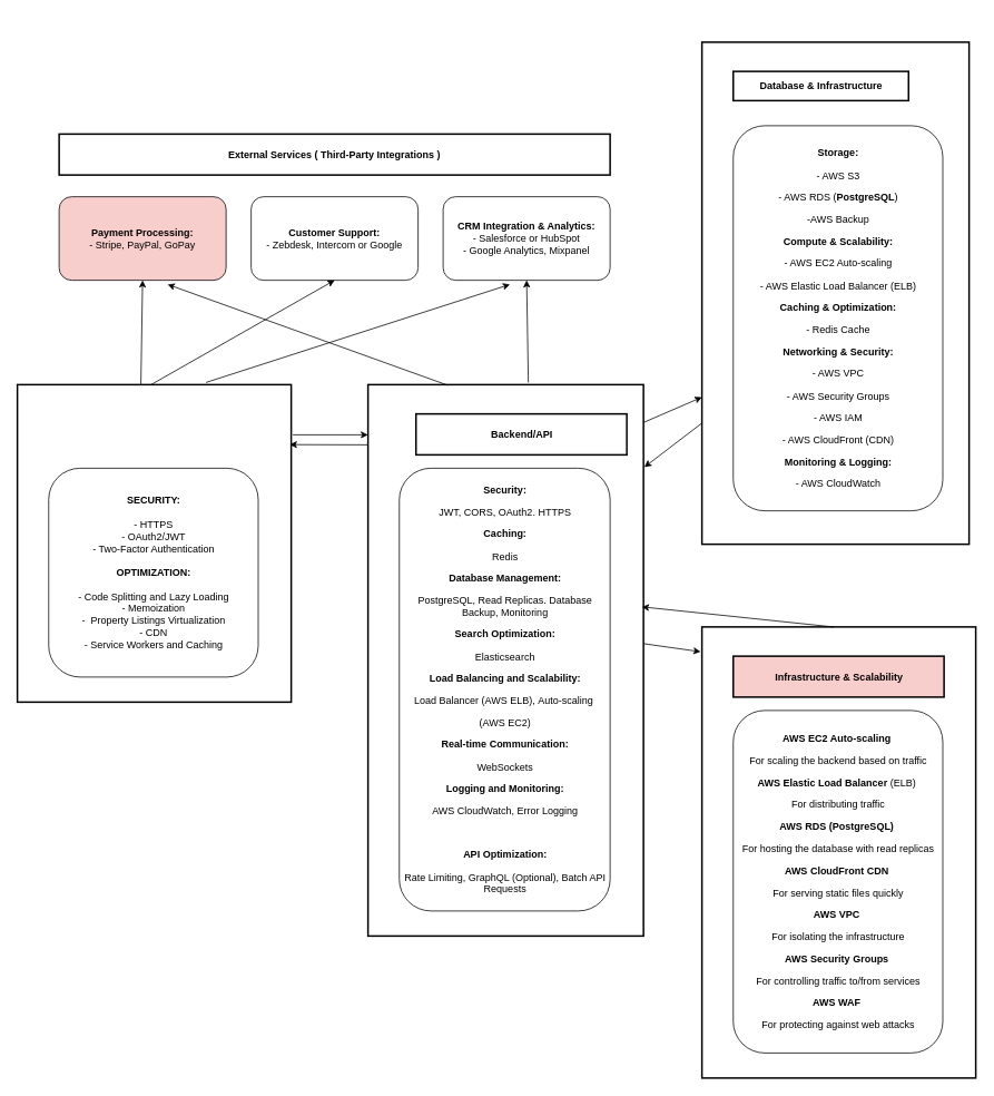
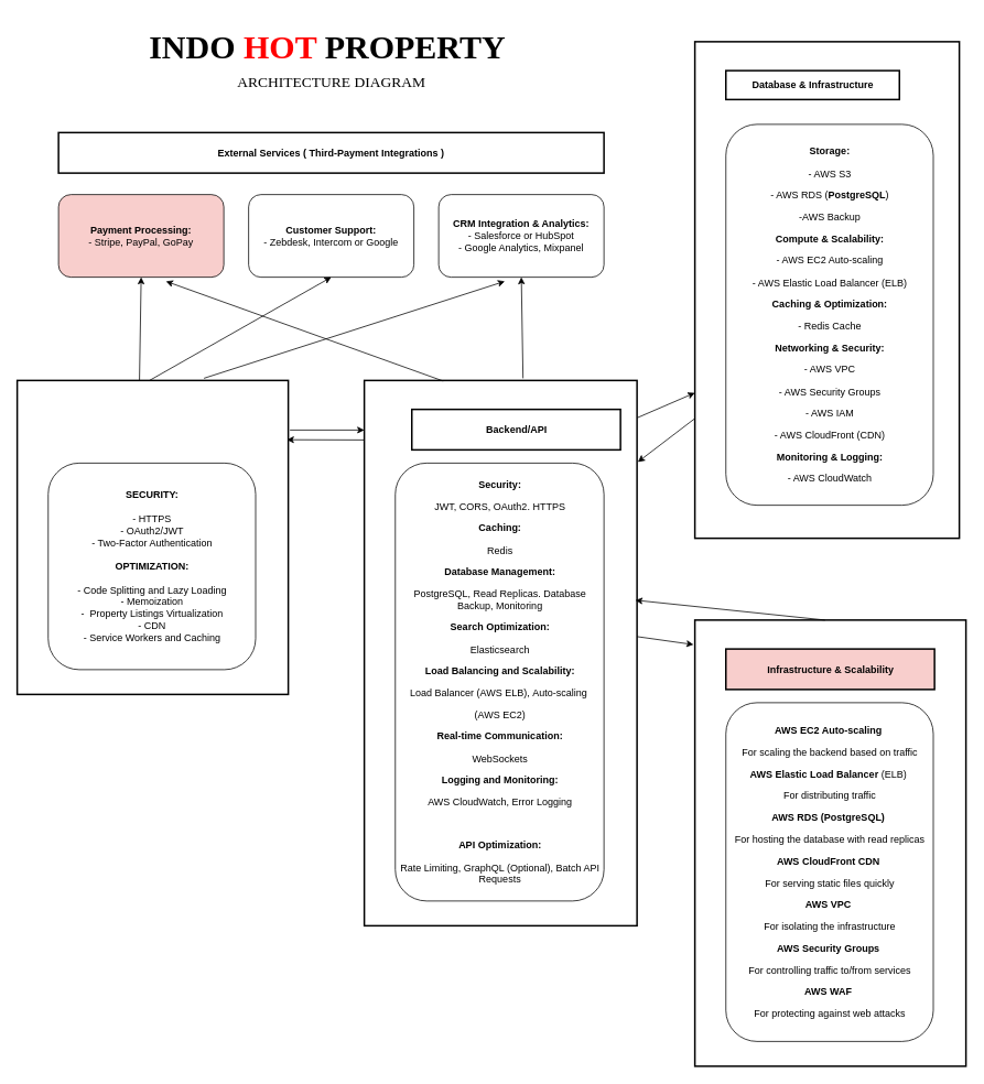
  <mxCell id="0" />
  <mxCell id="1" parent="0" />
  <mxCell id="2" value="&#10;" style="whiteSpace=wrap;strokeWidth=2;" parent="1" vertex="1"><mxGeometry x="20" y="460" width="328" height="380" as="geometry" /></mxCell>
  <mxCell id="3" value="&lt;b&gt;SECURITY:&lt;/b&gt;&lt;div&gt;&lt;b&gt;&lt;br&gt;&lt;/b&gt;&lt;div&gt;- HTTPS&lt;br&gt;- OAuth2/JWT&lt;div&gt;- Two-Factor Authentication&lt;br&gt;&lt;br&gt;&lt;b&gt;OPTIMIZATION:&lt;/b&gt;&lt;/div&gt;&lt;div&gt;&lt;b&gt;&lt;br&gt;&lt;/b&gt;&lt;/div&gt;&lt;div&gt;&lt;span style=&quot;background-color: initial;&quot;&gt;- Code Splitting and Lazy Loading&lt;/span&gt;&lt;div&gt;-&amp;nbsp;Memoization&lt;div&gt;-&amp;nbsp; Property Listings Virtualization&lt;/div&gt;&lt;div&gt;- CDN&lt;/div&gt;&lt;div&gt;-&amp;nbsp;Service Workers and Caching&lt;/div&gt;&lt;/div&gt;&lt;/div&gt;&lt;/div&gt;&lt;/div&gt;" style="rounded=1;whiteSpace=wrap;html=1;" parent="1" vertex="1"><mxGeometry x="57.5" y="560" width="251" height="250" as="geometry" /></mxCell>
  <mxCell id="4" style="edgeStyle=orthogonalEdgeStyle;rounded=0;orthogonalLoop=1;jettySize=auto;html=1;exitX=0.5;exitY=1;exitDx=0;exitDy=0;" parent="1" source="2" target="2" edge="1"><mxGeometry relative="1" as="geometry" /></mxCell>
  <mxCell id="5" value="&#10;" style="whiteSpace=wrap;strokeWidth=2;" parent="1" vertex="1"><mxGeometry x="440" y="460" width="330" height="660" as="geometry" /></mxCell>
  <mxCell id="6" value="Backend/API" style="whiteSpace=wrap;strokeWidth=2;fontStyle=1" parent="1" vertex="1"><mxGeometry x="497.5" y="495" width="252.5" height="49" as="geometry" /></mxCell>
  <mxCell id="7" value="&lt;p data-pm-slice=&quot;0 0 []&quot;&gt;&lt;b&gt;Security:&lt;/b&gt;&lt;/p&gt;&lt;p&gt;JWT,&amp;nbsp;&lt;span style=&quot;background-color: initial;&quot;&gt;CORS,&amp;nbsp;&lt;/span&gt;&lt;span style=&quot;background-color: initial;&quot;&gt;OAuth2.&amp;nbsp;&lt;/span&gt;&lt;span style=&quot;background-color: initial;&quot;&gt;HTTPS&lt;/span&gt;&lt;/p&gt;&lt;p&gt;&lt;/p&gt;&lt;p&gt;&lt;b&gt;Caching:&lt;/b&gt;&lt;/p&gt;&lt;p&gt;Redis&lt;/p&gt;&lt;p&gt;&lt;/p&gt;&lt;p&gt;&lt;b&gt;Database Management:&lt;/b&gt;&lt;/p&gt;&lt;p&gt;PostgreSQL,&amp;nbsp;&lt;span style=&quot;background-color: initial;&quot;&gt;Read Replicas.&amp;nbsp;&lt;/span&gt;&lt;span style=&quot;background-color: initial;&quot;&gt;Database Backup, Monitoring&lt;/span&gt;&lt;/p&gt;&lt;p&gt;&lt;/p&gt;&lt;p&gt;&lt;b&gt;Search Optimization:&lt;/b&gt;&lt;/p&gt;&lt;p&gt;Elasticsearch&lt;/p&gt;&lt;p&gt;&lt;/p&gt;&lt;p&gt;&lt;b&gt;Load Balancing and Scalability:&lt;/b&gt;&lt;/p&gt;&lt;p&gt;Load Balancer (AWS ELB),&amp;nbsp;&lt;span style=&quot;background-color: initial;&quot;&gt;Auto-scaling&amp;nbsp;&lt;/span&gt;&lt;/p&gt;&lt;p&gt;&lt;span style=&quot;background-color: initial;&quot;&gt;(AWS EC2)&lt;/span&gt;&lt;/p&gt;&lt;p&gt;&lt;/p&gt;&lt;p&gt;&lt;b&gt;Real-time Communication:&lt;/b&gt;&lt;/p&gt;&lt;p&gt;WebSockets&lt;/p&gt;&lt;p&gt;&lt;/p&gt;&lt;p&gt;&lt;b&gt;Logging and Monitoring:&lt;/b&gt;&lt;/p&gt;&lt;p&gt;AWS CloudWatch,&amp;nbsp;&lt;span style=&quot;background-color: initial;&quot;&gt;Error Logging&lt;/span&gt;&lt;/p&gt;&lt;p&gt;&lt;br&gt;&lt;/p&gt;&lt;p&gt;&lt;b&gt;API Optimization:&lt;/b&gt;&lt;/p&gt;&lt;p&gt;Rate Limiting,&amp;nbsp;&lt;span style=&quot;background-color: initial;&quot;&gt;GraphQL (Optional),&amp;nbsp;&lt;/span&gt;&lt;span style=&quot;background-color: initial;&quot;&gt;Batch API Requests&lt;/span&gt;&lt;/p&gt;" style="rounded=1;whiteSpace=wrap;html=1;" parent="1" vertex="1"><mxGeometry x="477.5" y="560" width="252.5" height="530" as="geometry" /></mxCell>
  <mxCell id="8" style="edgeStyle=orthogonalEdgeStyle;rounded=0;orthogonalLoop=1;jettySize=auto;html=1;exitX=0.5;exitY=1;exitDx=0;exitDy=0;" parent="1" source="5" target="5" edge="1"><mxGeometry relative="1" as="geometry" /></mxCell>
  <mxCell id="9" value="" style="endArrow=classic;html=1;rounded=0;" parent="1" edge="1"><mxGeometry width="50" height="50" relative="1" as="geometry"><mxPoint x="350" y="520" as="sourcePoint" /><mxPoint x="440" y="520" as="targetPoint" /></mxGeometry></mxCell>
  <mxCell id="10" value="&#10;" style="whiteSpace=wrap;strokeWidth=2;" parent="1" vertex="1"><mxGeometry x="840" y="50" width="320" height="601" as="geometry" /></mxCell>
  <mxCell id="11" value="Database &amp; Infrastructure" style="whiteSpace=wrap;strokeWidth=2;fontStyle=1" parent="1" vertex="1"><mxGeometry x="877.5" y="85" width="210" height="35" as="geometry" /></mxCell>
  <mxCell id="12" value="&lt;p data-pm-slice=&quot;0 0 []&quot;&gt;&lt;b&gt;Storage:&lt;/b&gt;&lt;/p&gt;&lt;p&gt;&lt;/p&gt;&lt;p&gt;- AWS S3&lt;/p&gt;&lt;p&gt;- AWS RDS (&lt;b&gt;PostgreSQL&lt;/b&gt;)&lt;/p&gt;&lt;p&gt;-AWS Backup&lt;/p&gt;&lt;p&gt;&lt;b&gt;Compute &amp;amp; Scalability:&lt;/b&gt;&lt;/p&gt;&lt;p&gt;&lt;/p&gt;&lt;p&gt;- AWS EC2 Auto-scaling&lt;/p&gt;&lt;p&gt;- AWS Elastic Load Balancer (ELB)&lt;/p&gt;&lt;p&gt;&lt;b&gt;Caching &amp;amp; Optimization:&lt;/b&gt;&lt;/p&gt;&lt;p&gt;&lt;/p&gt;&lt;p&gt;- Redis Cache&lt;/p&gt;&lt;p&gt;&lt;b&gt;Networking &amp;amp; Security:&lt;/b&gt;&lt;/p&gt;&lt;p&gt;&lt;/p&gt;&lt;p&gt;- AWS VPC&lt;/p&gt;&lt;p&gt;- AWS Security Groups&lt;/p&gt;&lt;p&gt;- AWS IAM&lt;/p&gt;&lt;p&gt;- AWS CloudFront (CDN)&lt;/p&gt;&lt;p&gt;&lt;b&gt;Monitoring &amp;amp; Logging:&lt;/b&gt;&lt;/p&gt;&lt;p&gt;&lt;/p&gt;&lt;p&gt;- AWS CloudWatch&lt;/p&gt;" style="rounded=1;whiteSpace=wrap;html=1;" parent="1" vertex="1"><mxGeometry x="877.5" y="150" width="251" height="461" as="geometry" /></mxCell>
  <mxCell id="13" style="edgeStyle=orthogonalEdgeStyle;rounded=0;orthogonalLoop=1;jettySize=auto;html=1;exitX=0.5;exitY=1;exitDx=0;exitDy=0;" parent="1" source="10" target="10" edge="1"><mxGeometry relative="1" as="geometry" /></mxCell>
  <mxCell id="14" value="&#10;" style="whiteSpace=wrap;strokeWidth=2;" parent="1" vertex="1"><mxGeometry x="840" y="750" width="328" height="540" as="geometry" /></mxCell>
  <mxCell id="15" value="Infrastructure &amp; Scalability" style="whiteSpace=wrap;strokeWidth=2;fontStyle=1;fillColor=#f8cecc;" parent="1" vertex="1"><mxGeometry x="877.5" y="785" width="252.5" height="49" as="geometry" /></mxCell>
  <mxCell id="16" value="&lt;p data-pm-slice=&quot;0 0 []&quot;&gt;&lt;b&gt;AWS EC2 Auto-scaling&lt;/b&gt;&amp;nbsp;&lt;/p&gt;&lt;p data-pm-slice=&quot;0 0 []&quot;&gt;For scaling the backend based on traffic&lt;/p&gt;&lt;p&gt;&lt;b&gt;AWS Elastic Load Balancer&lt;/b&gt; (ELB)&amp;nbsp;&lt;/p&gt;&lt;p&gt;For distributing traffic&lt;/p&gt;&lt;p&gt;&lt;b&gt;AWS RDS (PostgreSQL)&lt;/b&gt;&amp;nbsp;&lt;/p&gt;&lt;p&gt;For hosting the database with read replicas&lt;/p&gt;&lt;p&gt;&lt;b&gt;AWS CloudFront CDN&lt;/b&gt;&amp;nbsp;&lt;/p&gt;&lt;p&gt;For serving static files quickly&lt;/p&gt;&lt;p&gt;&lt;b&gt;AWS VPC&lt;/b&gt;&amp;nbsp;&lt;/p&gt;&lt;p&gt;For isolating the infrastructure&lt;/p&gt;&lt;p&gt;&lt;b&gt;AWS Security Groups&lt;/b&gt;&amp;nbsp;&lt;/p&gt;&lt;p&gt;For controlling traffic to/from services&lt;/p&gt;&lt;p&gt;&lt;b&gt;AWS WAF&lt;/b&gt;&amp;nbsp;&lt;/p&gt;&lt;p&gt;For protecting against web attacks&lt;/p&gt;" style="rounded=1;whiteSpace=wrap;html=1;" parent="1" vertex="1"><mxGeometry x="877.5" y="850" width="251" height="410" as="geometry" /></mxCell>
  <mxCell id="17" style="edgeStyle=orthogonalEdgeStyle;rounded=0;orthogonalLoop=1;jettySize=auto;html=1;exitX=0.5;exitY=1;exitDx=0;exitDy=0;" parent="1" source="14" target="14" edge="1"><mxGeometry relative="1" as="geometry" /></mxCell>
  <mxCell id="18" value="" style="endArrow=classic;html=1;rounded=0;entryX=1;entryY=0.75;entryDx=0;entryDy=0;" parent="1" edge="1"><mxGeometry width="50" height="50" relative="1" as="geometry"><mxPoint x="440" y="532" as="sourcePoint" /><mxPoint x="346.25" y="531.75" as="targetPoint" /></mxGeometry></mxCell>
  <mxCell id="19" value="" style="endArrow=classic;html=1;rounded=0;entryX=0.994;entryY=0.403;entryDx=0;entryDy=0;entryPerimeter=0;exitX=0.48;exitY=0;exitDx=0;exitDy=0;exitPerimeter=0;" parent="1" source="14" edge="1" target="5"><mxGeometry width="50" height="50" relative="1" as="geometry"><mxPoint x="1187.65" y="1264.62" as="sourcePoint" /><mxPoint x="1030" y="1130" as="targetPoint" /></mxGeometry></mxCell>
  <mxCell id="20" value="" style="endArrow=classic;html=1;rounded=0;entryX=-0.005;entryY=0.055;entryDx=0;entryDy=0;entryPerimeter=0;" parent="1" target="14" edge="1"><mxGeometry width="50" height="50" relative="1" as="geometry"><mxPoint x="770" y="770" as="sourcePoint" /><mxPoint x="1090" y="1200" as="targetPoint" /></mxGeometry></mxCell>
  <mxCell id="21" value="" style="endArrow=classic;html=1;rounded=0;entryX=1.003;entryY=0.182;entryDx=0;entryDy=0;entryPerimeter=0;exitX=0.516;exitY=-0.001;exitDx=0;exitDy=0;exitPerimeter=0;" parent="1" edge="1"><mxGeometry width="50" height="50" relative="1" as="geometry"><mxPoint x="840" y="505.999" as="sourcePoint" /><mxPoint x="770.99" y="558.7" as="targetPoint" /></mxGeometry></mxCell>
  <mxCell id="22" value="" style="endArrow=classic;html=1;rounded=0;exitX=1.007;exitY=0.019;exitDx=0;exitDy=0;exitPerimeter=0;entryX=0.006;entryY=0.653;entryDx=0;entryDy=0;entryPerimeter=0;" parent="1" edge="1"><mxGeometry width="50" height="50" relative="1" as="geometry"><mxPoint x="770.39" y="505.09" as="sourcePoint" /><mxPoint x="840" y="475.003" as="targetPoint" /></mxGeometry></mxCell>
- <mxCell id="23" value="External Services ( Third-Party Integrations )" style="whiteSpace=wrap;strokeWidth=2;fontStyle=1" parent="1" vertex="1"><mxGeometry x="70" y="160" width="660" height="49" as="geometry" /></mxCell>
+ <mxCell id="23" value="External Services ( Third-Payment Integrations )" style="whiteSpace=wrap;strokeWidth=2;fontStyle=1" parent="1" vertex="1"><mxGeometry x="70" y="160" width="660" height="49" as="geometry" /></mxCell>
  <mxCell id="24" value="&lt;b&gt;Payment Processing:&lt;/b&gt;&lt;div&gt;- Stripe, PayPal, GoPay&lt;/div&gt;" style="rounded=1;whiteSpace=wrap;html=1;fillColor=#f8cecc;" parent="1" vertex="1"><mxGeometry x="70" y="235" width="200" height="100" as="geometry" /></mxCell>
  <mxCell id="25" style="edgeStyle=orthogonalEdgeStyle;rounded=0;orthogonalLoop=1;jettySize=auto;html=1;exitX=0.5;exitY=1;exitDx=0;exitDy=0;" parent="1" edge="1"><mxGeometry relative="1" as="geometry"><mxPoint x="400" y="340" as="sourcePoint" /><mxPoint x="400" y="340" as="targetPoint" /></mxGeometry></mxCell>
  <mxCell id="26" value="&lt;b&gt;Customer Support:&lt;/b&gt;&lt;br&gt;- Zebdesk, Intercom or Google" style="rounded=1;whiteSpace=wrap;html=1;" parent="1" vertex="1"><mxGeometry x="300" y="235" width="200" height="100" as="geometry" /></mxCell>
  <mxCell id="27" value="&lt;strong&gt;CRM Integration &amp;amp; Analytics:&lt;br&gt;&lt;/strong&gt;- Salesforce or HubSpot&lt;br&gt;- Google Analytics, Mixpanel" style="rounded=1;whiteSpace=wrap;html=1;" parent="1" vertex="1"><mxGeometry x="530" y="235" width="200" height="100" as="geometry" /></mxCell>
  <mxCell id="28" value="" style="endArrow=classic;html=1;rounded=0;entryX=0.5;entryY=1;entryDx=0;entryDy=0;exitX=0.451;exitY=0.001;exitDx=0;exitDy=0;exitPerimeter=0;" parent="1" source="2" target="24" edge="1"><mxGeometry width="50" height="50" relative="1" as="geometry"><mxPoint x="130" y="430" as="sourcePoint" /><mxPoint x="350" y="520" as="targetPoint" /></mxGeometry></mxCell>
  <mxCell id="29" value="" style="endArrow=classic;html=1;rounded=0;exitX=0.289;exitY=0.001;exitDx=0;exitDy=0;exitPerimeter=0;" parent="1" source="5" edge="1"><mxGeometry width="50" height="50" relative="1" as="geometry"><mxPoint x="530" y="450" as="sourcePoint" /><mxPoint x="200" y="340" as="targetPoint" /></mxGeometry></mxCell>
  <mxCell id="30" value="" style="endArrow=classic;html=1;rounded=0;exitX=0.488;exitY=0;exitDx=0;exitDy=0;exitPerimeter=0;entryX=0.5;entryY=1;entryDx=0;entryDy=0;" parent="1" source="2" target="26" edge="1"><mxGeometry width="50" height="50" relative="1" as="geometry"><mxPoint x="330" y="440" as="sourcePoint" /><mxPoint x="380" y="390" as="targetPoint" /></mxGeometry></mxCell>
  <mxCell id="31" value="" style="endArrow=classic;html=1;rounded=0;exitX=0.582;exitY=-0.004;exitDx=0;exitDy=0;exitPerimeter=0;entryX=0.5;entryY=1;entryDx=0;entryDy=0;" parent="1" source="5" target="27" edge="1"><mxGeometry width="50" height="50" relative="1" as="geometry"><mxPoint x="400" y="390" as="sourcePoint" /><mxPoint x="450" y="340" as="targetPoint" /></mxGeometry></mxCell>
  <mxCell id="32" value="" style="endArrow=classic;html=1;rounded=0;exitX=0.689;exitY=-0.007;exitDx=0;exitDy=0;exitPerimeter=0;" parent="1" source="2" edge="1"><mxGeometry width="50" height="50" relative="1" as="geometry"><mxPoint x="400" y="390" as="sourcePoint" /><mxPoint x="610" y="340" as="targetPoint" /></mxGeometry></mxCell>
+ <mxCell id="33" value="&lt;h1 style=&quot;line-height: 20%; font-size: 40px;&quot;&gt;&lt;font style=&quot;font-size: 40px;&quot; face=&quot;Lucida Console&quot;&gt;INDO &lt;font style=&quot;font-size: 40px;&quot; color=&quot;#ff0000&quot;&gt;HOT&lt;/font&gt; PROPERTY&amp;nbsp;&lt;/font&gt;&lt;/h1&gt;&lt;h2&gt;&lt;font style=&quot;font-weight: normal; font-size: 18px;&quot; face=&quot;Lucida Console&quot;&gt;ARCHITECTURE DIAGRAM&lt;/font&gt;&lt;/h2&gt;" style="text;html=1;align=center;verticalAlign=middle;resizable=0;points=[];autosize=1;strokeColor=none;fillColor=none;" parent="1" vertex="1"><mxGeometry x="165" y="20" width="470" height="110" as="geometry" /></mxCell>
